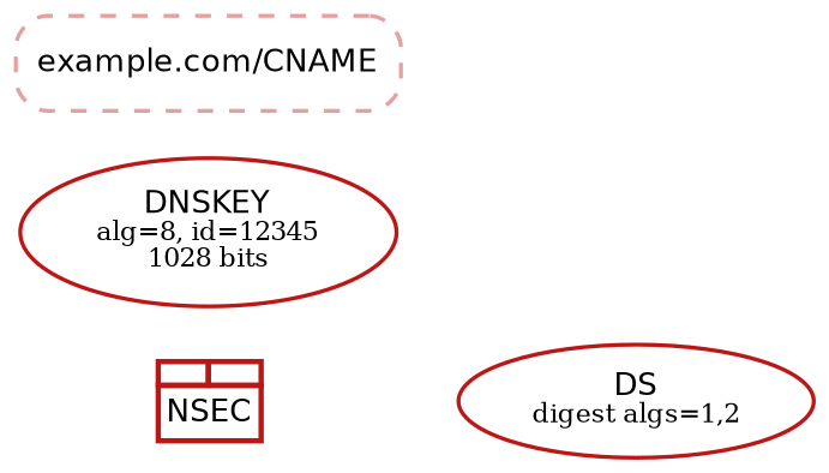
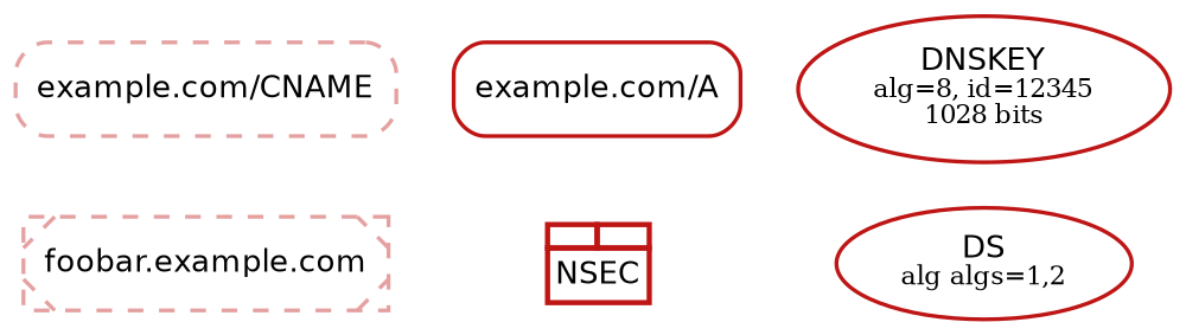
  digraph {
    compound=true
    rankdir=LR
    ranksep=0.3
    node [color="#be1515" fillcolor="#ffffff" penwidth=1.5 shape=rectangle style=filled]
    edge [penwidth=1.5 style=invis]
-   n1 [label=<<FONT POINT-SIZE="12" FACE="Helvetica">DS</FONT><BR/><FONT POINT-SIZE="10">digest algs=1,2</FONT>> shape=ellipse]
+   n1 [label=<<FONT POINT-SIZE="12" FACE="Helvetica">DS</FONT><BR/><FONT POINT-SIZE="10">alg algs=1,2</FONT>> shape=ellipse]
    n2 [label=<<FONT POINT-SIZE="12" FACE="Helvetica">DNSKEY</FONT><BR/><FONT POINT-SIZE="10">alg=8, id=12345<BR/>1028 bits</FONT>> shape=ellipse]
    n3 [label=<<TABLE COLOR="#be1515" BORDER="0" CELLSPACING="-2" CELLPADDING="0" BGCOLOR="#ffffff"><TR> <TD PORT="nsec1" BORDER="2"><FONT POINT-SIZE="6"> </FONT></TD> <TD PORT="nsec2" BORDER="2"><FONT POINT-SIZE="6"> </FONT></TD> </TR><TR><TD COLSPAN="2" BORDER="2" CELLPADDING="3"><FONT POINT-SIZE="12" FACE="Helvetica">NSEC</FONT></TD></TR> </TABLE>> shape=none]
+   n4 [label=<<FONT POINT-SIZE="12" FACE="Helvetica">example.com/A</FONT>> style="rounded,filled"]
    n5 [color="#e5a1a1" label=<<FONT POINT-SIZE="12" FACE="Helvetica">example.com/CNAME</FONT>> style="rounded,filled,dashed"]
+   n6 [color="#e5a1a1" label=<<FONT POINT-SIZE="12" FACE="Helvetica">foobar.example.com</FONT>> style="rounded,filled,dashed,diagonals"]
    n3 -> n1
+   n4 -> n2
+   n5 -> n4
+   n6 -> n3
  }
